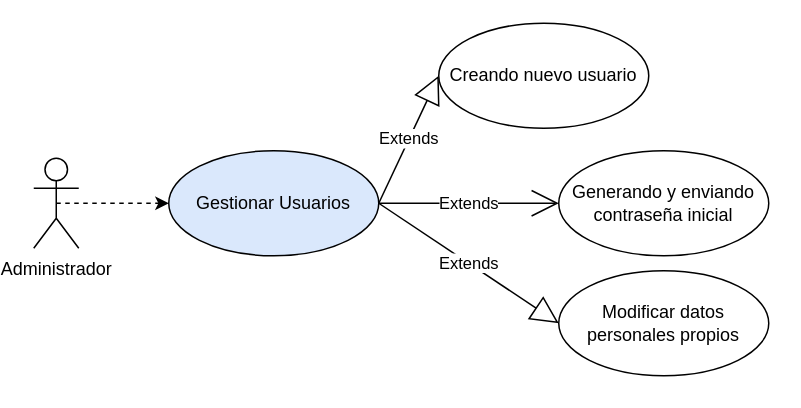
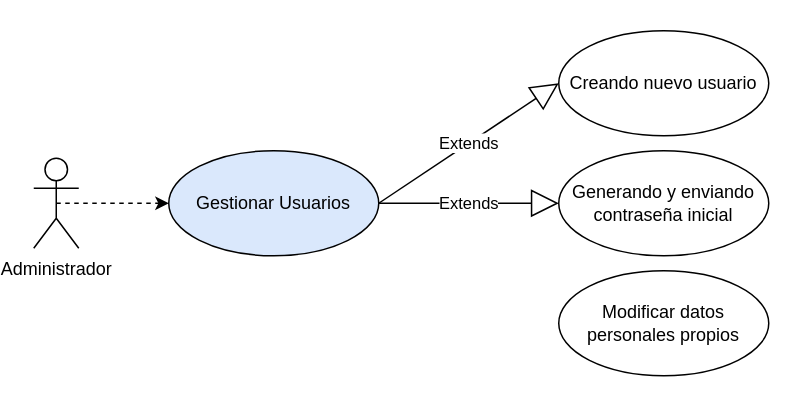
  <mxCell id="0" />
  <mxCell id="1" parent="0" />
  <mxCell id="2" style="edgeStyle=orthogonalEdgeStyle;rounded=0;orthogonalLoop=1;jettySize=auto;html=1;exitX=0.5;exitY=0.5;exitDx=0;exitDy=0;exitPerimeter=0;entryX=0;entryY=0.5;entryDx=0;entryDy=0;dashed=1;" edge="1" parent="1" source="3" target="4"><mxGeometry relative="1" as="geometry" /></mxCell>
  <mxCell id="3" value="Administrador" style="shape=umlActor;verticalLabelPosition=bottom;verticalAlign=top;html=1;" vertex="1" parent="1"><mxGeometry x="20" y="105" width="30" height="60" as="geometry" /></mxCell>
  <mxCell id="4" value="Gestionar Usuarios" style="ellipse;whiteSpace=wrap;html=1;fillColor=#dae8fc;" vertex="1" parent="1"><mxGeometry x="110" y="100" width="140" height="70" as="geometry" /></mxCell>
- <mxCell id="5" value="Creando nuevo usuario" style="ellipse;whiteSpace=wrap;html=1;" vertex="1" parent="1"><mxGeometry x="290" y="15" width="140" height="70" as="geometry" /></mxCell>
+ <mxCell id="5" value="Creando nuevo usuario" style="ellipse;whiteSpace=wrap;html=1;" vertex="1" parent="1"><mxGeometry x="370" y="20" width="140" height="70" as="geometry" /></mxCell>
  <mxCell id="6" value="Generando y enviando contraseña inicial" style="ellipse;whiteSpace=wrap;html=1;" vertex="1" parent="1"><mxGeometry x="370" y="100" width="140" height="70" as="geometry" /></mxCell>
  <mxCell id="7" value="Modificar datos personales propios" style="ellipse;whiteSpace=wrap;html=1;" vertex="1" parent="1"><mxGeometry x="370" y="180" width="140" height="70" as="geometry" /></mxCell>
  <mxCell id="8" value="Extends" style="endArrow=block;endSize=16;endFill=0;html=1;rounded=0;exitX=1;exitY=0.5;exitDx=0;exitDy=0;entryX=0;entryY=0.5;entryDx=0;entryDy=0;" edge="1" parent="1" source="4" target="5"><mxGeometry width="160" relative="1" as="geometry"><mxPoint x="280" y="250" as="sourcePoint" /><mxPoint x="440" y="250" as="targetPoint" /></mxGeometry></mxCell>
- <mxCell id="9" value="Extends" style="endArrow=block;endSize=16;endFill=0;html=1;rounded=0;exitX=1;exitY=0.5;exitDx=0;exitDy=0;entryX=0;entryY=0.5;entryDx=0;entryDy=0;" edge="1" parent="1" source="4" target="7"><mxGeometry width="160" relative="1" as="geometry"><mxPoint x="110" y="-170" as="sourcePoint" /><mxPoint x="270" y="-170" as="targetPoint" /></mxGeometry></mxCell>
- <mxCell id="10" value="Extends" style="endArrow=open;endSize=16;endFill=0;html=1;rounded=0;exitX=1;exitY=0.5;exitDx=0;exitDy=0;entryX=0;entryY=0.5;entryDx=0;entryDy=0;" edge="1" parent="1" source="4" target="6"><mxGeometry width="160" relative="1" as="geometry"><mxPoint x="120" y="-140" as="sourcePoint" /><mxPoint x="280" y="-140" as="targetPoint" /></mxGeometry></mxCell>
+ <mxCell id="10" value="Extends" style="endArrow=block;endSize=16;endFill=0;html=1;rounded=0;exitX=1;exitY=0.5;exitDx=0;exitDy=0;entryX=0;entryY=0.5;entryDx=0;entryDy=0;" edge="1" parent="1" source="4" target="6"><mxGeometry width="160" relative="1" as="geometry"><mxPoint x="120" y="-140" as="sourcePoint" /><mxPoint x="280" y="-140" as="targetPoint" /></mxGeometry></mxCell>
